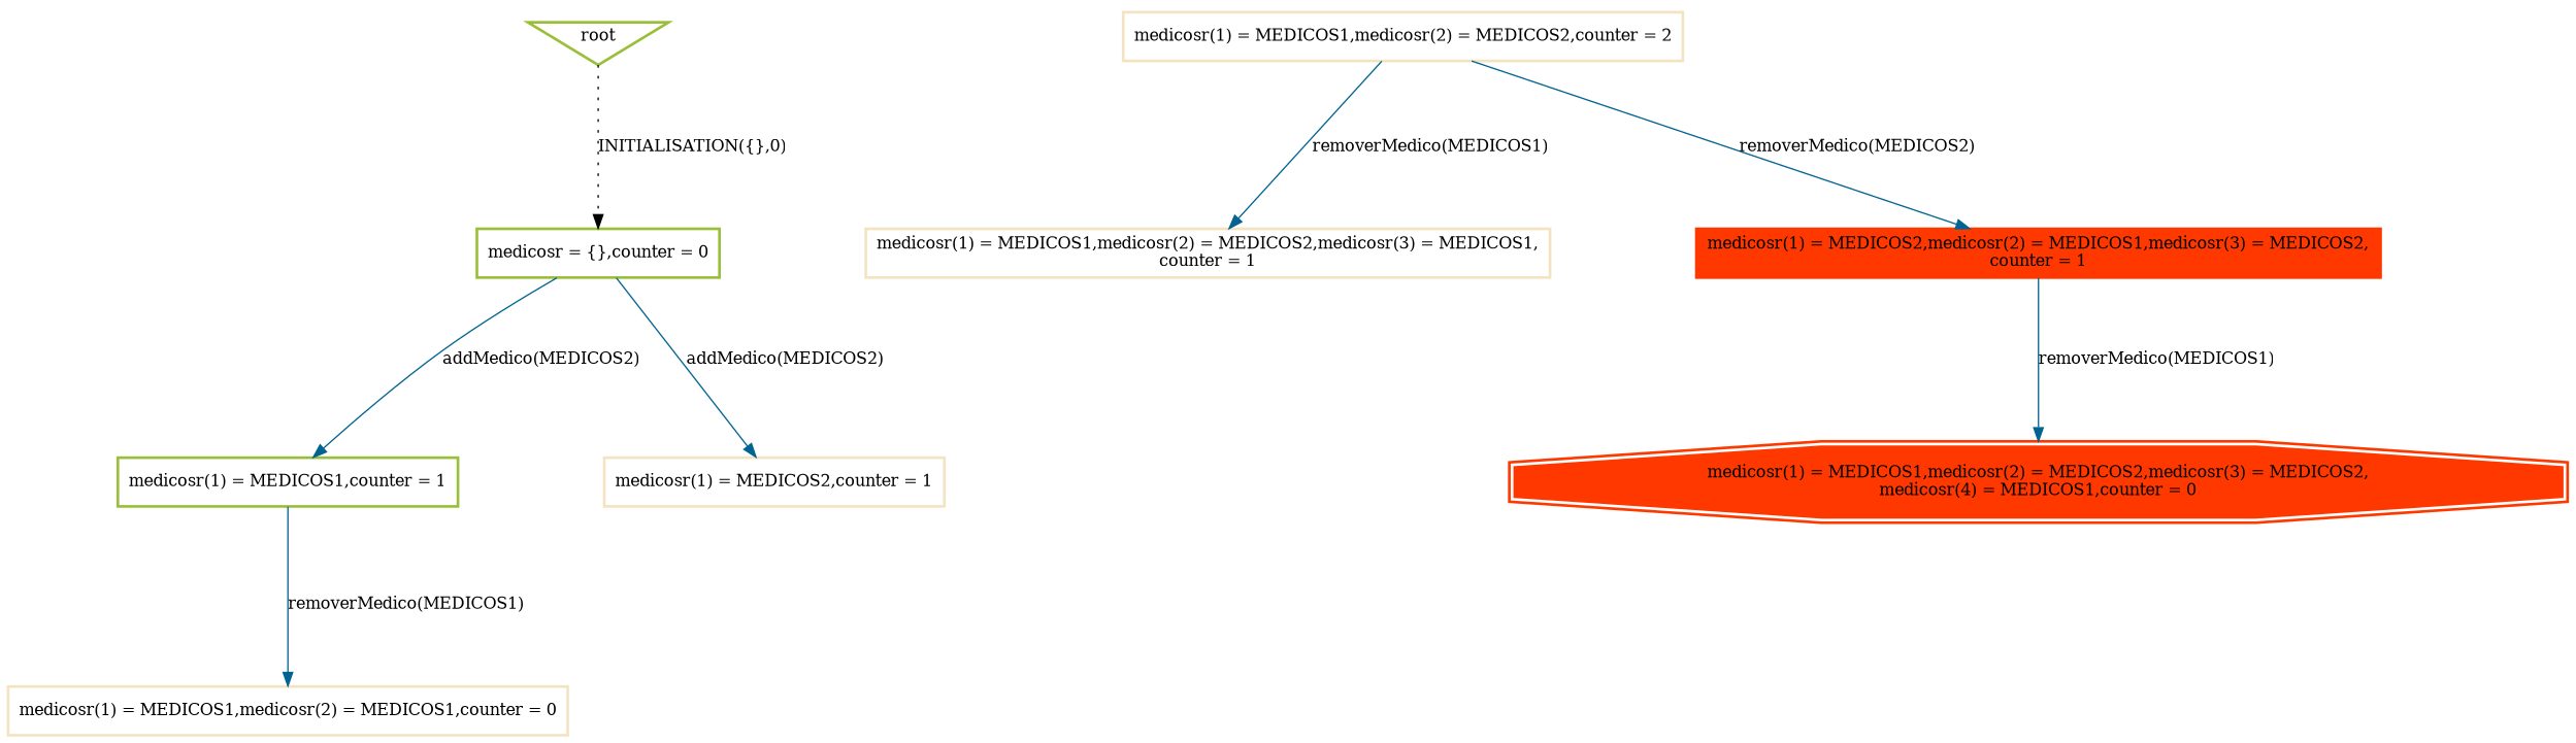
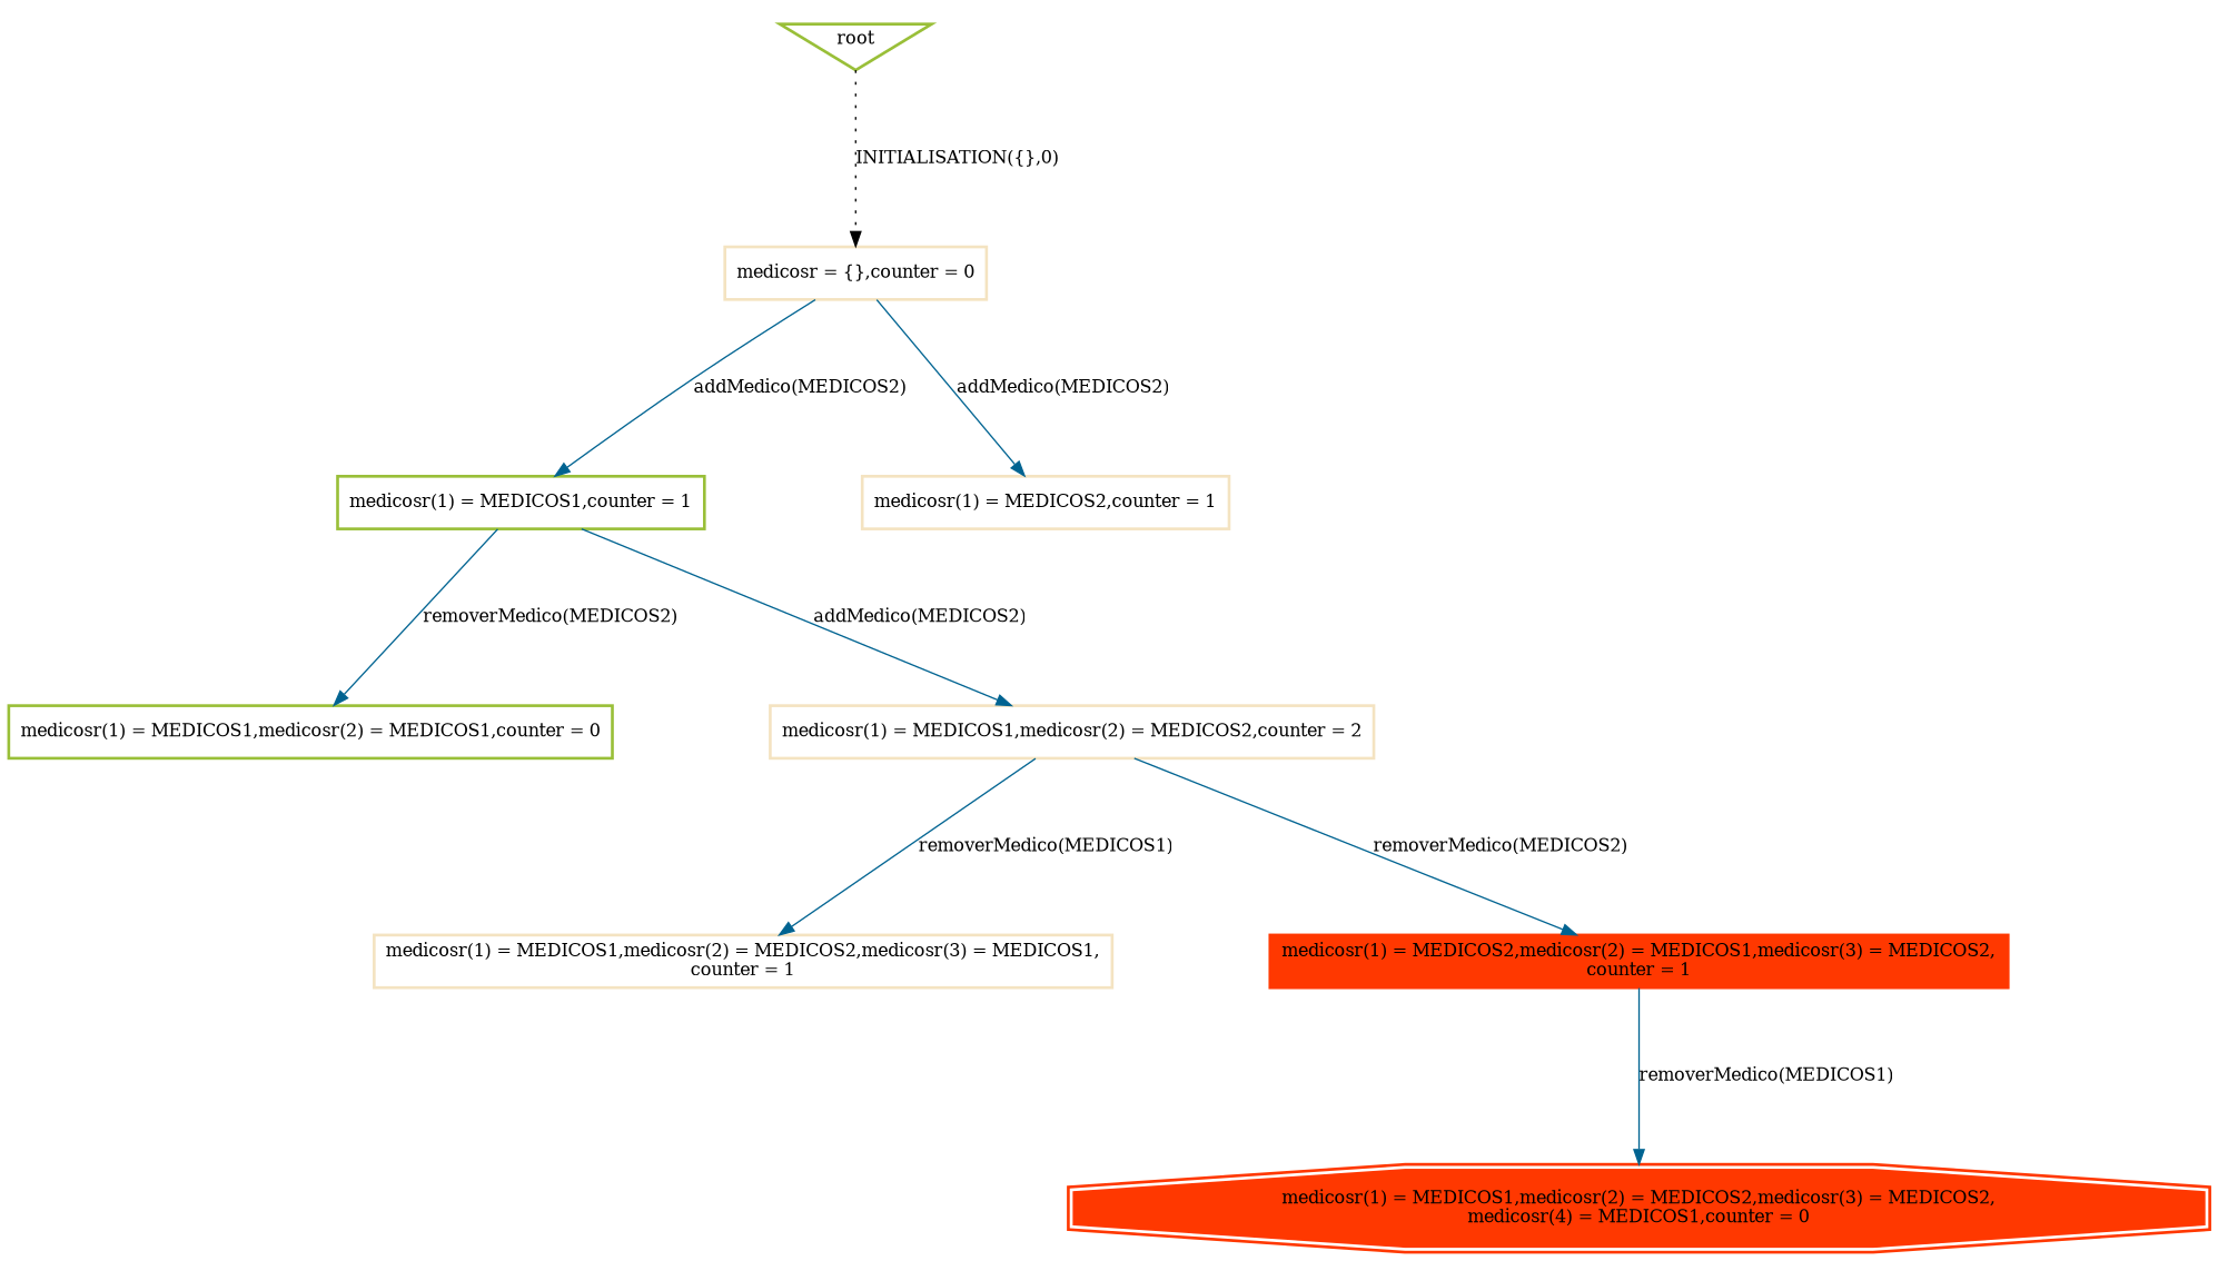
  digraph {
    nodesep=1.5
    ranksep=1.5
    node [color="#F4E3C1" fontsize=12 penwidth=2 shape=box]
    edge [color="#006391" fontsize=12]
    n1 [color="#99BF38" label=root shape=invtriangle]
-   n2 [color="#99BF38" label="medicosr = \{\},counter = 0"]
+   n2 [label="medicosr = \{\},counter = 0"]
    n3 [color="#99BF38" label="medicosr(1) = MEDICOS1,counter = 1"]
    n4 [label="medicosr(1) = MEDICOS2,counter = 1"]
-   n5 [label="medicosr(1) = MEDICOS1,medicosr(2) = MEDICOS1,counter = 0"]
+   n5 [color="#99BF38" label="medicosr(1) = MEDICOS1,medicosr(2) = MEDICOS1,counter = 0"]
    n6 [label="medicosr(1) = MEDICOS1,medicosr(2) = MEDICOS2,counter = 2"]
    n7 [label="medicosr(1) = MEDICOS1,medicosr(2) = MEDICOS2,medicosr(3) = MEDICOS1,\ncounter = 1"]
    n8 [color="#FF3800" label="medicosr(1) = MEDICOS2,medicosr(2) = MEDICOS1,medicosr(3) = MEDICOS2,\ncounter = 1" style=filled]
    n9 [color="#FF3800" label="medicosr(1) = MEDICOS1,medicosr(2) = MEDICOS2,medicosr(3) = MEDICOS2,\nmedicosr(4) = MEDICOS1,counter = 0" shape=doubleoctagon style=filled]
    n1 -> n2 [color=black label="INITIALISATION(\{\},0)" style=dotted]
    n2 -> n3 [label="addMedico(MEDICOS2)"]
    n2 -> n4 [label="addMedico(MEDICOS2)"]
-   n3 -> n5 [label="removerMedico(MEDICOS1)"]
+   n3 -> n5 [label="removerMedico(MEDICOS2)"]
+   n3 -> n6 [label="addMedico(MEDICOS2)"]
    n6 -> n7 [label="removerMedico(MEDICOS1)"]
    n6 -> n8 [label="removerMedico(MEDICOS2)"]
    n8 -> n9 [label="removerMedico(MEDICOS1)"]
  }
